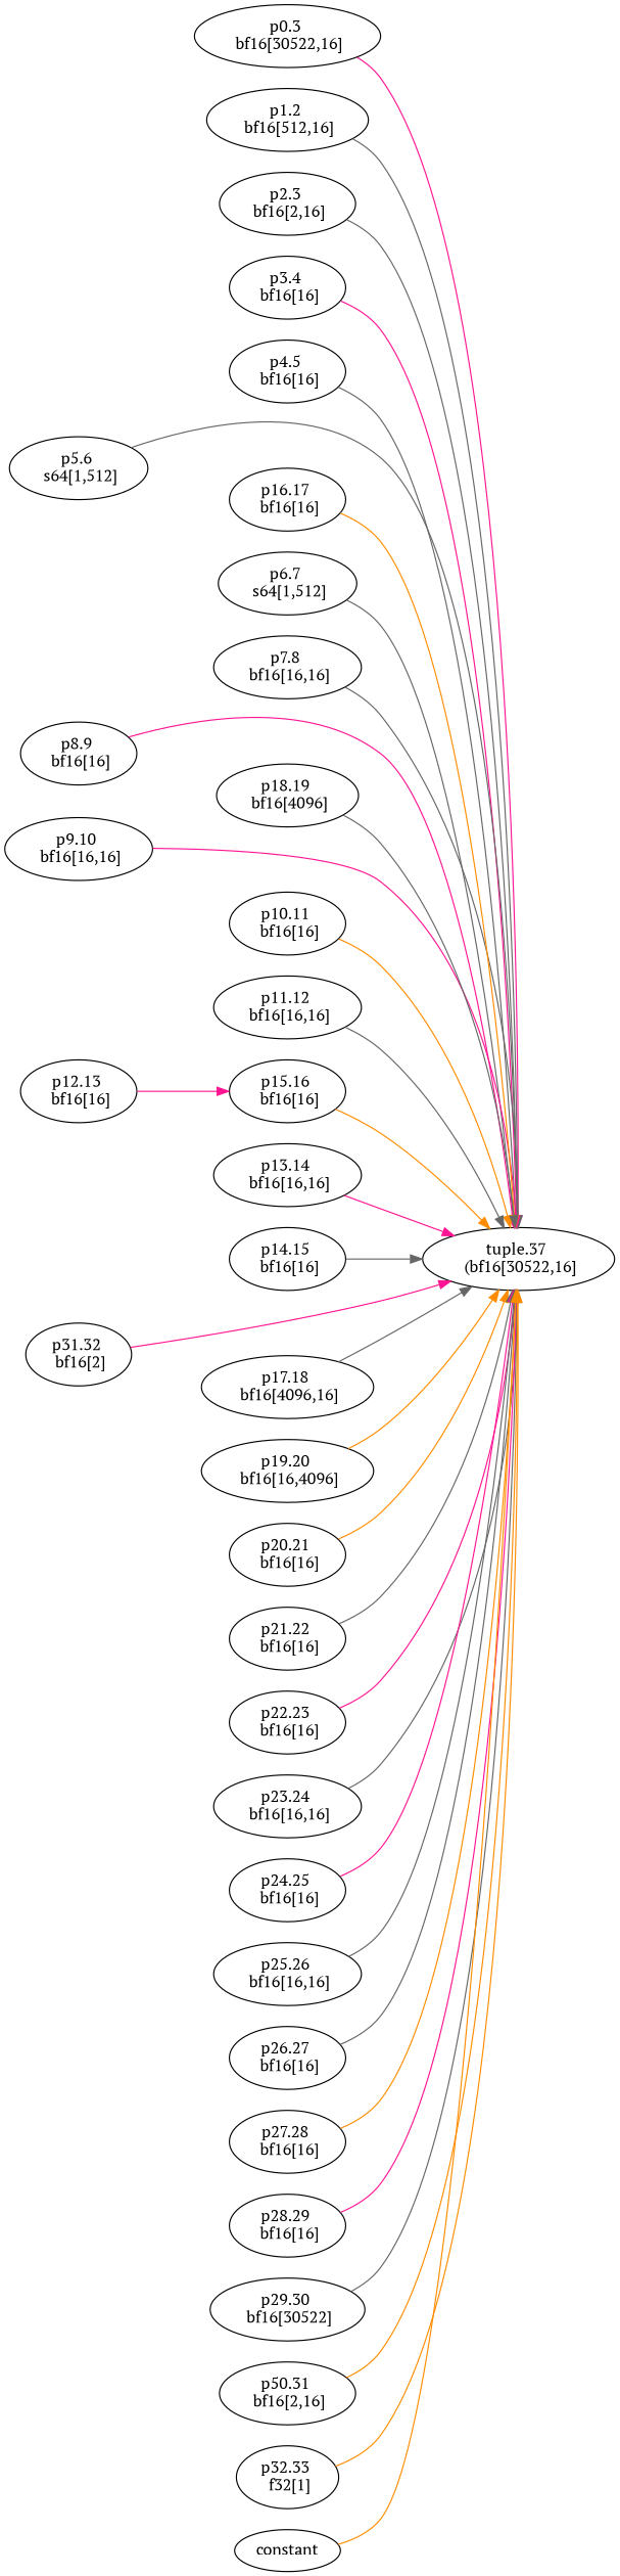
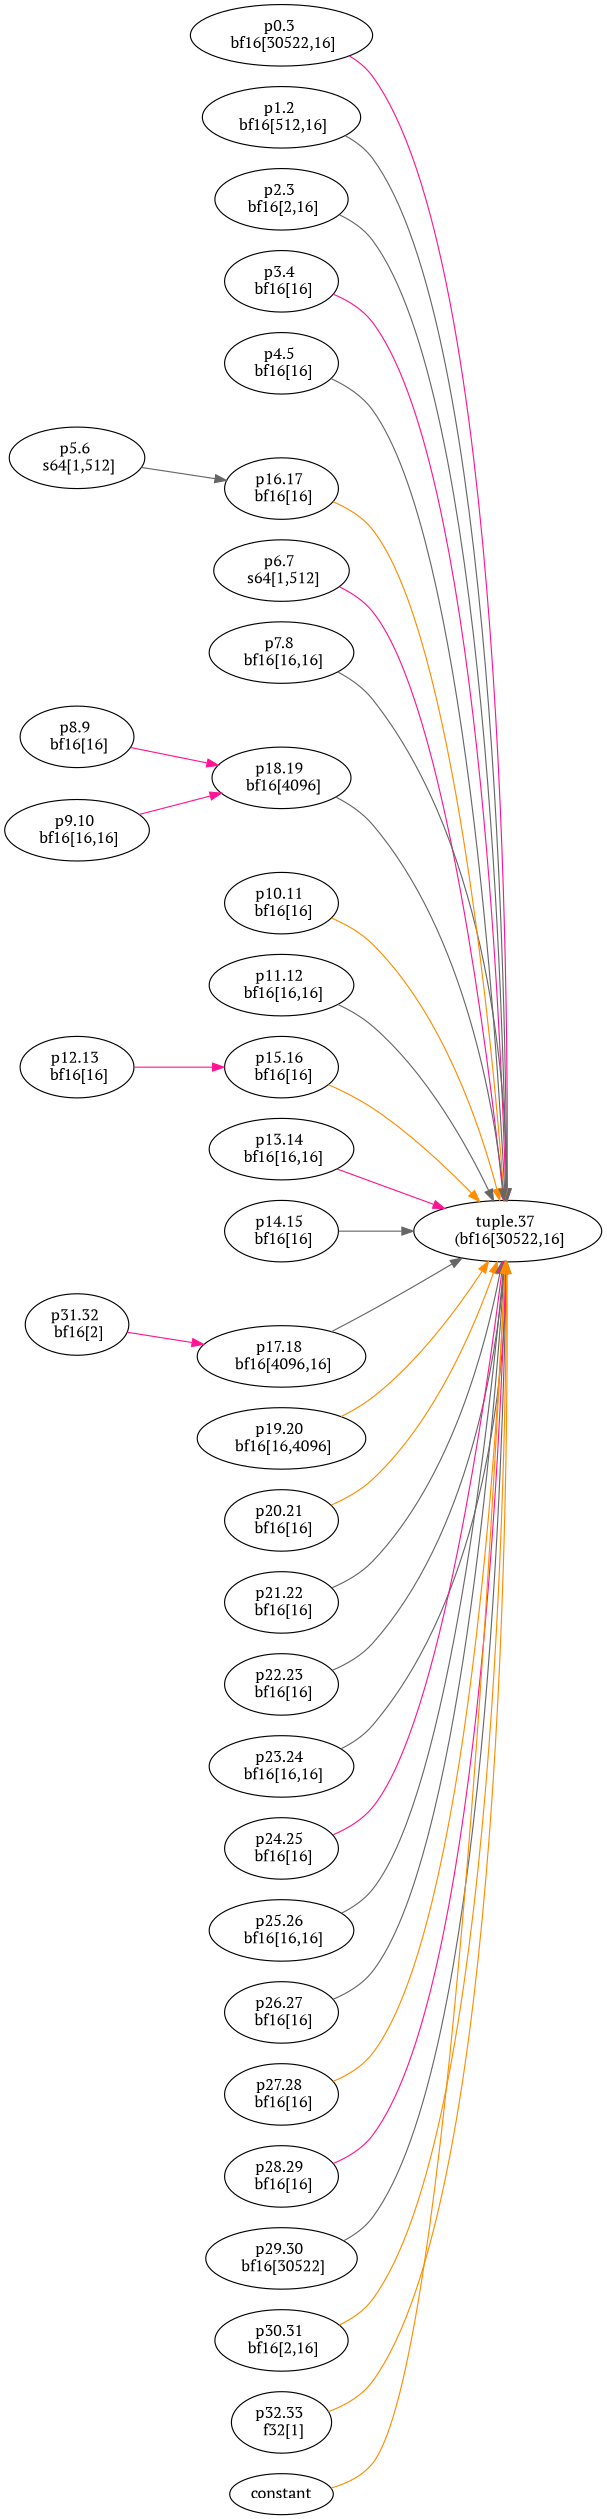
  digraph {
    fontname="PT Serif"
    rankdir=LR
    node [fontname="PT Serif"]
    edge [color=gray40 fontname="PT Serif"]
    n1 [label="p0.3 \n bf16[30522,16]"]
    n2 [label="tuple.37 \n (bf16[30522,16]"]
    n3 [label="p1.2 \n bf16[512,16]"]
    n4 [label="p2.3 \n bf16[2,16]"]
    n5 [label="p3.4 \n bf16[16]"]
    n6 [label="p4.5 \n bf16[16]"]
    n7 [label="p5.6 \n s64[1,512]"]
    n8 [label="p6.7 \n s64[1,512]"]
    n9 [label="p7.8 \n bf16[16,16]"]
    n10 [label="p8.9 \n bf16[16]"]
    n11 [label="p9.10 \n bf16[16,16]"]
    n12 [label="p10.11 \n bf16[16]"]
    n13 [label="p11.12 \n bf16[16,16]"]
    n14 [label="p12.13 \n bf16[16]"]
    n15 [label="p15.16 \n bf16[16]"]
    n16 [label="p13.14 \n bf16[16,16]"]
    n17 [label="p14.15 \n bf16[16]"]
    n18 [label="p16.17 \n bf16[16]"]
    n19 [label="p17.18 \n bf16[4096,16]"]
    n20 [label="p18.19 \n bf16[4096]"]
    n21 [label="p19.20 \n bf16[16,4096]"]
    n22 [label="p20.21 \n bf16[16]"]
    n23 [label="p21.22 \n bf16[16]"]
    n24 [label="p22.23 \n bf16[16]"]
    n25 [label="p23.24 \n bf16[16,16]"]
    n26 [label="p24.25 \n bf16[16]"]
    n27 [label="p25.26 \n bf16[16,16]"]
    n28 [label="p26.27 \n bf16[16]"]
    n29 [label="p27.28 \n bf16[16]"]
    n30 [label="p28.29 \n bf16[16]"]
    n31 [label="p29.30 \n bf16[30522]"]
-   n32 [label="p50.31 \n bf16[2,16]"]
+   n32 [label="p30.31 \n bf16[2,16]"]
    n33 [label="p31.32 \n bf16[2]"]
    n34 [label="p32.33 \n f32[1]"]
    constant
    n1 -> n2 [color=deeppink]
    n3 -> n2
    n4 -> n2
    n5 -> n2 [color=deeppink]
    n6 -> n2
-   n7 -> n2
-   n8 -> n2
+   n7 -> n18
+   n8 -> n2 [color=deeppink]
    n9 -> n2
-   n10 -> n2 [color=deeppink]
-   n11 -> n2 [color=deeppink]
+   n10 -> n20 [color=deeppink]
+   n11 -> n20 [color=deeppink]
    n12 -> n2 [color=darkorange]
    n13 -> n2
    n14 -> n15 [color=deeppink]
    n15 -> n2 [color=darkorange]
    n16 -> n2 [color=deeppink]
    n17 -> n2
    n18 -> n2 [color=darkorange]
    n19 -> n2
    n20 -> n2
    n21 -> n2 [color=darkorange]
    n22 -> n2 [color=darkorange]
    n23 -> n2
-   n24 -> n2 [color=deeppink]
+   n24 -> n2
    n25 -> n2
    n26 -> n2 [color=deeppink]
    n27 -> n2
    n28 -> n2
    n29 -> n2 [color=darkorange]
    n30 -> n2 [color=deeppink]
    n31 -> n2
    n32 -> n2 [color=darkorange]
-   n33 -> n2 [color=deeppink]
+   n33 -> n19 [color=deeppink]
    n34 -> n2 [color=darkorange]
    constant -> n2 [color=darkorange]
  }
